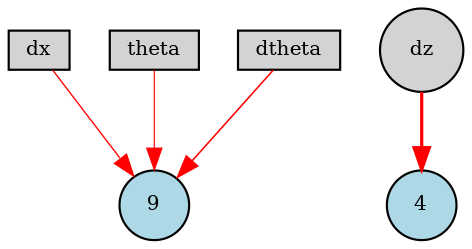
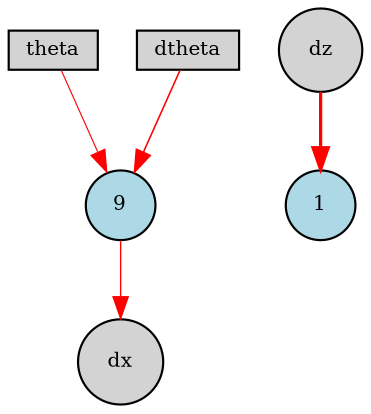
  digraph {
    node [fillcolor=lightgray fontsize=9 shape=box style=filled]
    edge [color=red style=bold]
-   dx [height=0.2 width=0.2]
+   dx [height=0.2 shape=circle width=0.2]
    n2 [fillcolor=lightblue height=0.2 label=9 shape=circle width=0.2]
    dz [height=0.2 shape=circle width=0.2]
-   1 [fillcolor=lightblue height=0.2 shape=circle width=0.2 label=4]
+   1 [fillcolor=lightblue height=0.2 shape=circle width=0.2]
    theta [height=0.2 width=0.2]
    dtheta [height=0.2 width=0.2]
-   dx -> n2 [penwidth=0.6205093351661392]
+   n2 -> dx [penwidth=0.6205093351661392]
    dz -> 1 [penwidth=1.484427435298728]
    theta -> n2 [penwidth=0.529011820286557]
    dtheta -> n2 [penwidth=0.7229270456521734 style=solid]
  }
